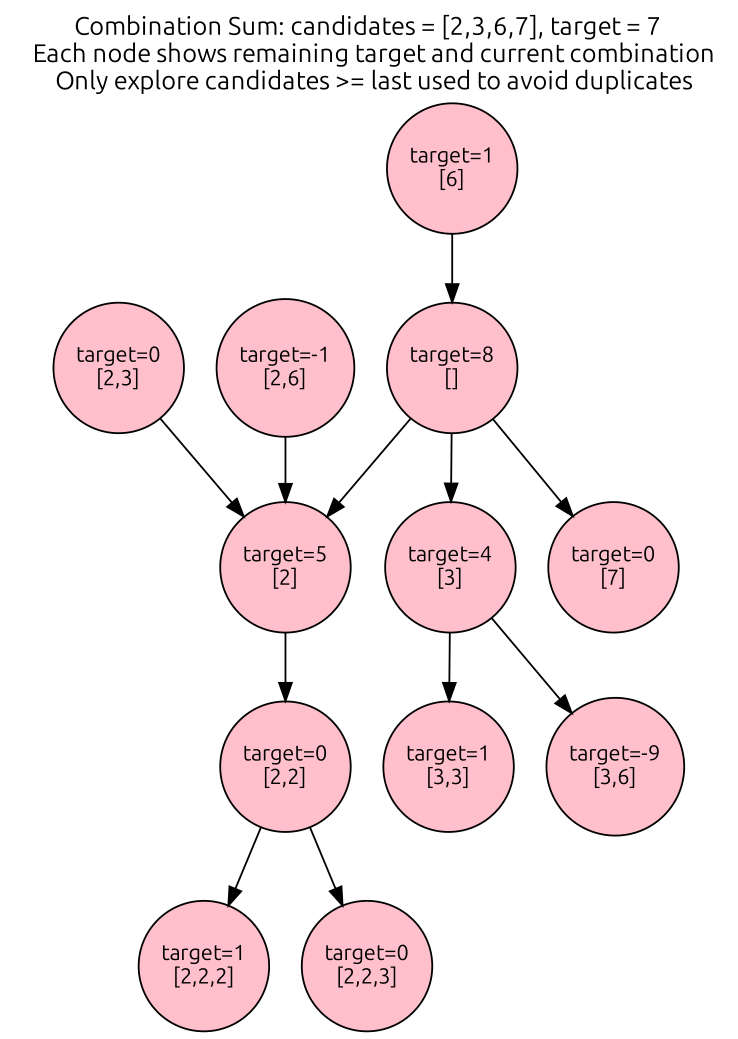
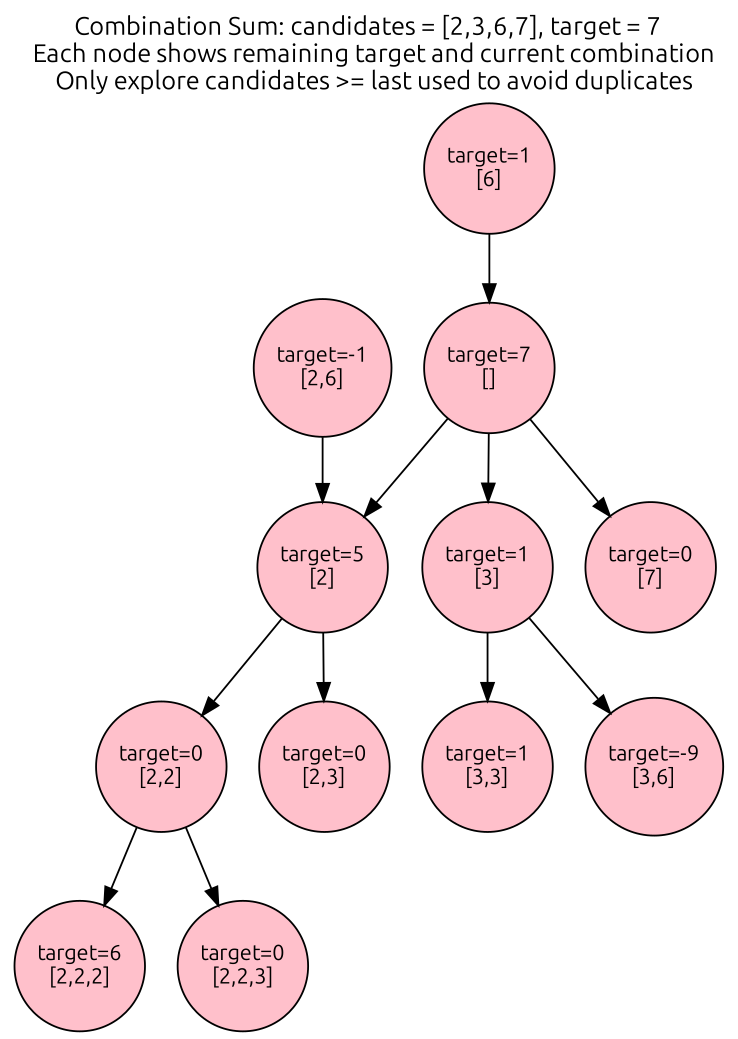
  digraph {
    fontname=Ubuntu
    label="Combination Sum: candidates = [2,3,6,7], target = 7\n  Each node shows remaining target and current combination\n  Only explore candidates >= last used to avoid duplicates"
    labelloc=t
    rankdir=TB
    node [fillcolor=pink fontcolor=black fontname=Ubuntu fontsize=12 shape=circle style=filled]
    edge [arrowsize=1.0 fontname=Ubuntu penwidth=1.0]
-   n1 [height=1.0 label="target=8\n[]" width=1.0]
+   n1 [height=1.0 label="target=7\n[]" width=1.0]
    n2 [height=1.0 label="target=5\n[2]" width=1.0]
-   n3 [height=1.0 label="target=4\n[3]" width=1.0]
+   n3 [height=1.0 label="target=1\n[3]" width=1.0]
    n4 [height=1.0 label="target=0\n[7]" width=1.0]
    n5 [height=1.0 label="target=0\n[2,2]" width=1.0]
    n6 [height=1.0 label="target=0\n[2,3]" width=1.0]
    n7 [height=1.0 label="target=1\n[3,3]" width=1.0]
    n8 [height=1.0 label="target=-9\n[3,6]" width=1.0]
    n9 [height=1.0 label="target=1\n[6]" width=1.0]
-   n10 [height=1.0 label="target=1\n[2,2,2]" width=1.0]
+   n10 [height=1.0 label="target=6\n[2,2,2]" width=1.0]
    n11 [height=1.0 label="target=0\n[2,2,3]" width=1.0]
    n12 [height=1.0 label="target=-1\n[2,6]" width=1.0]
    n1 -> n2
    n1 -> n3
    n1 -> n4
    n2 -> n5
-   n6 -> n2
+   n2 -> n6
    n3 -> n7
    n3 -> n8
    n5 -> n10
    n5 -> n11
    n9 -> n1
    n12 -> n2
  }
